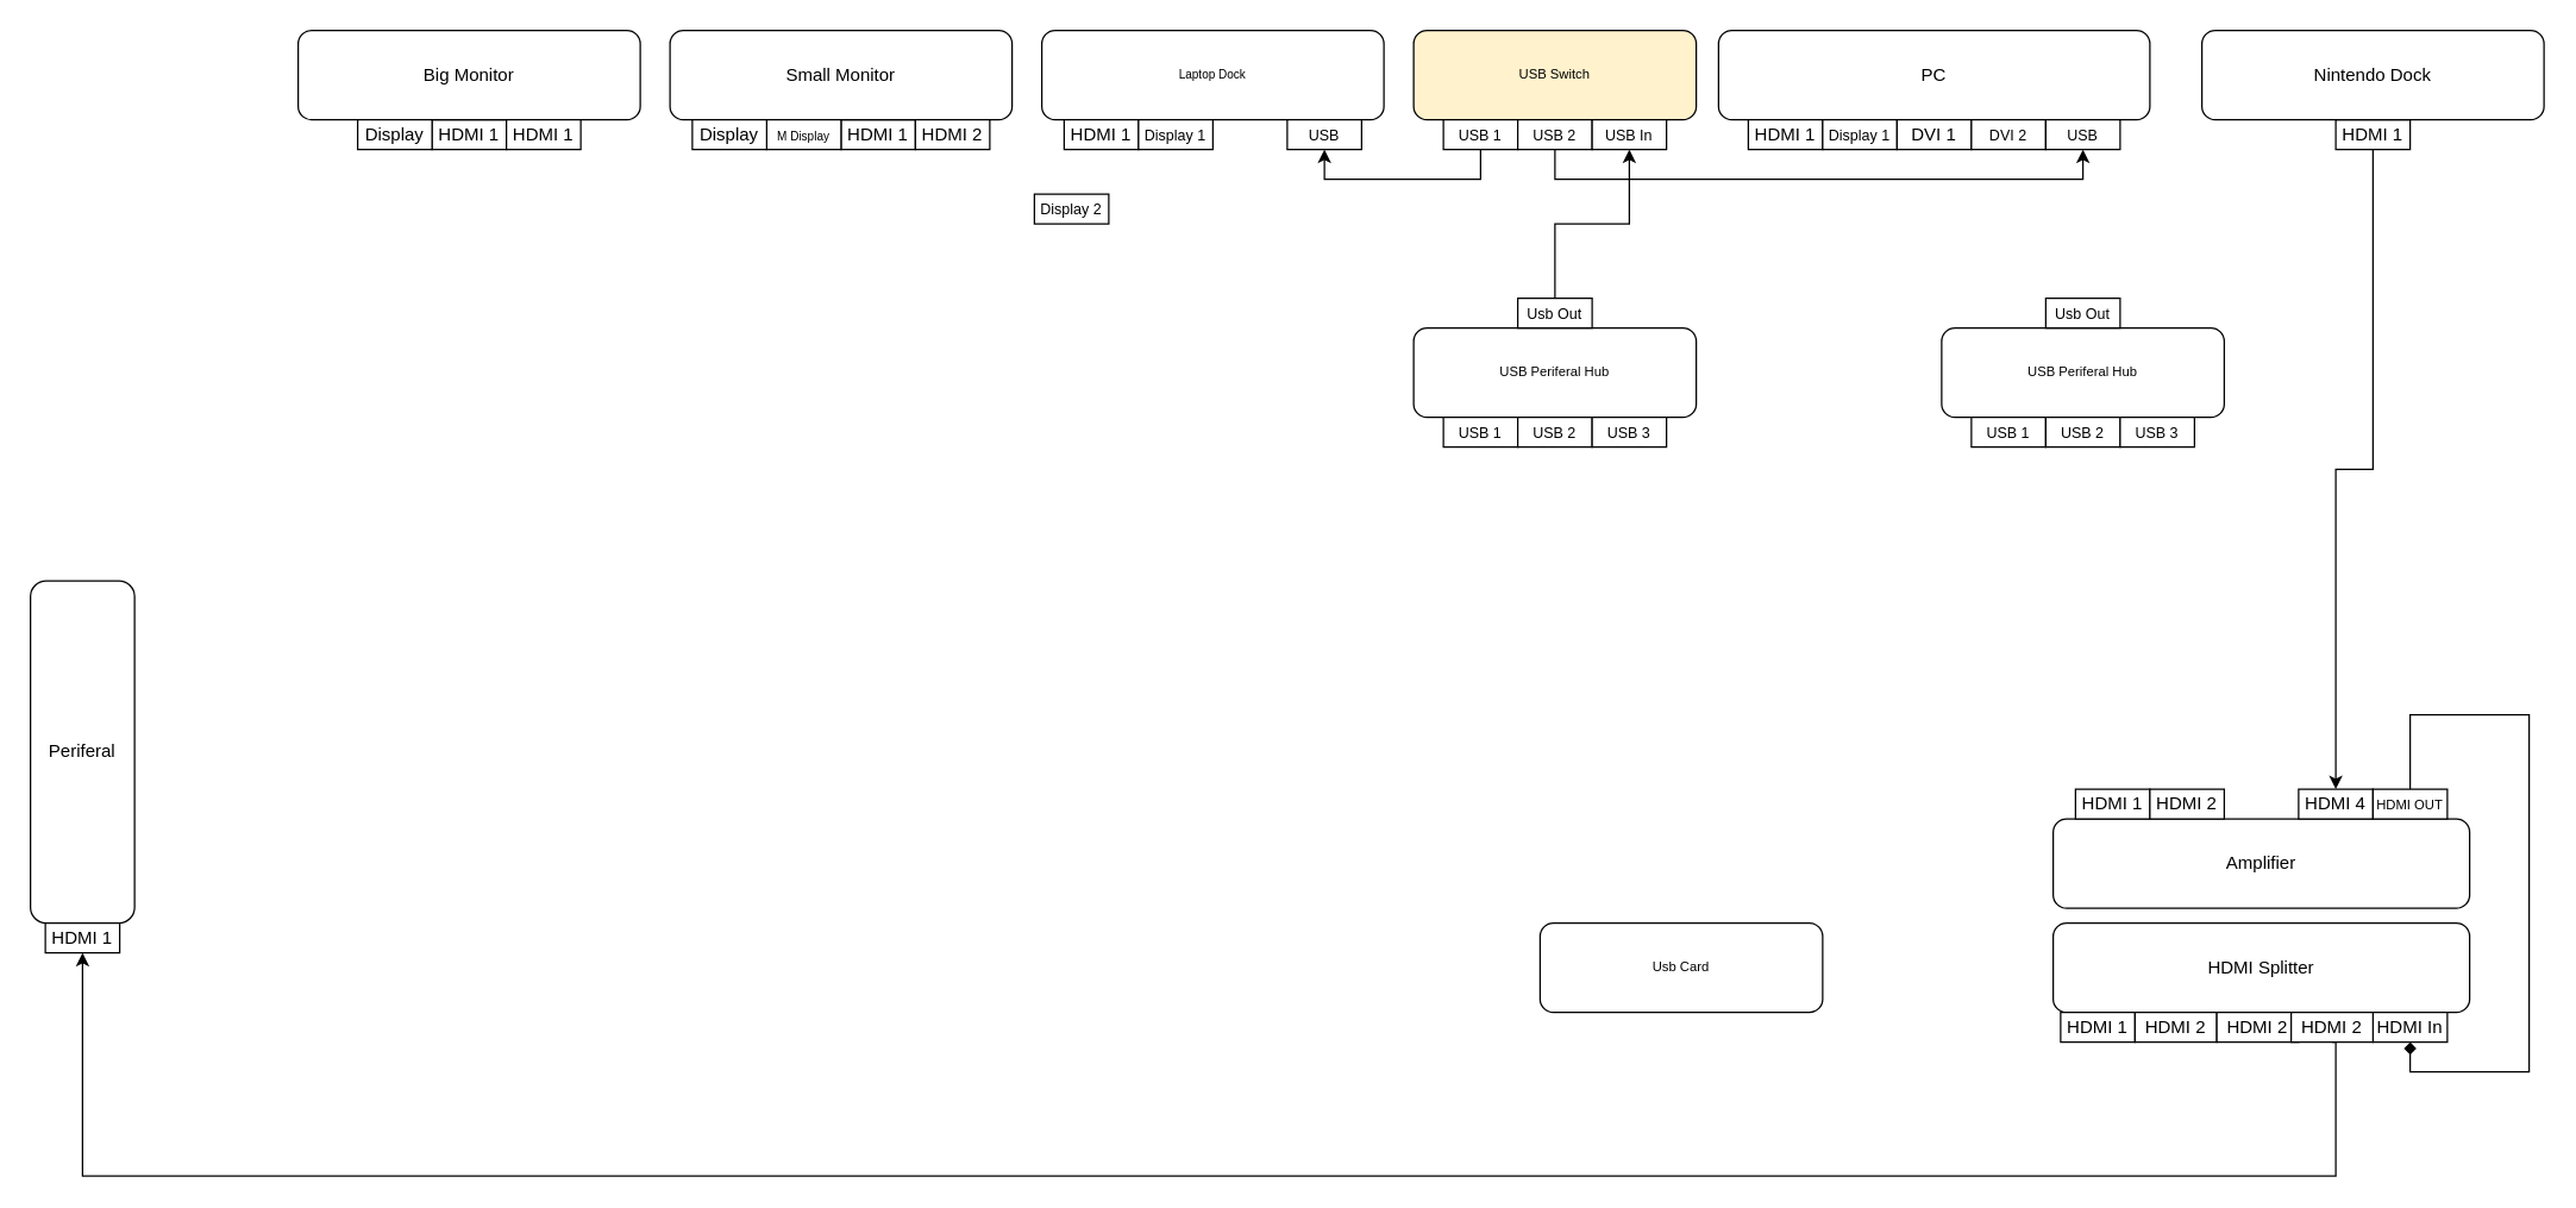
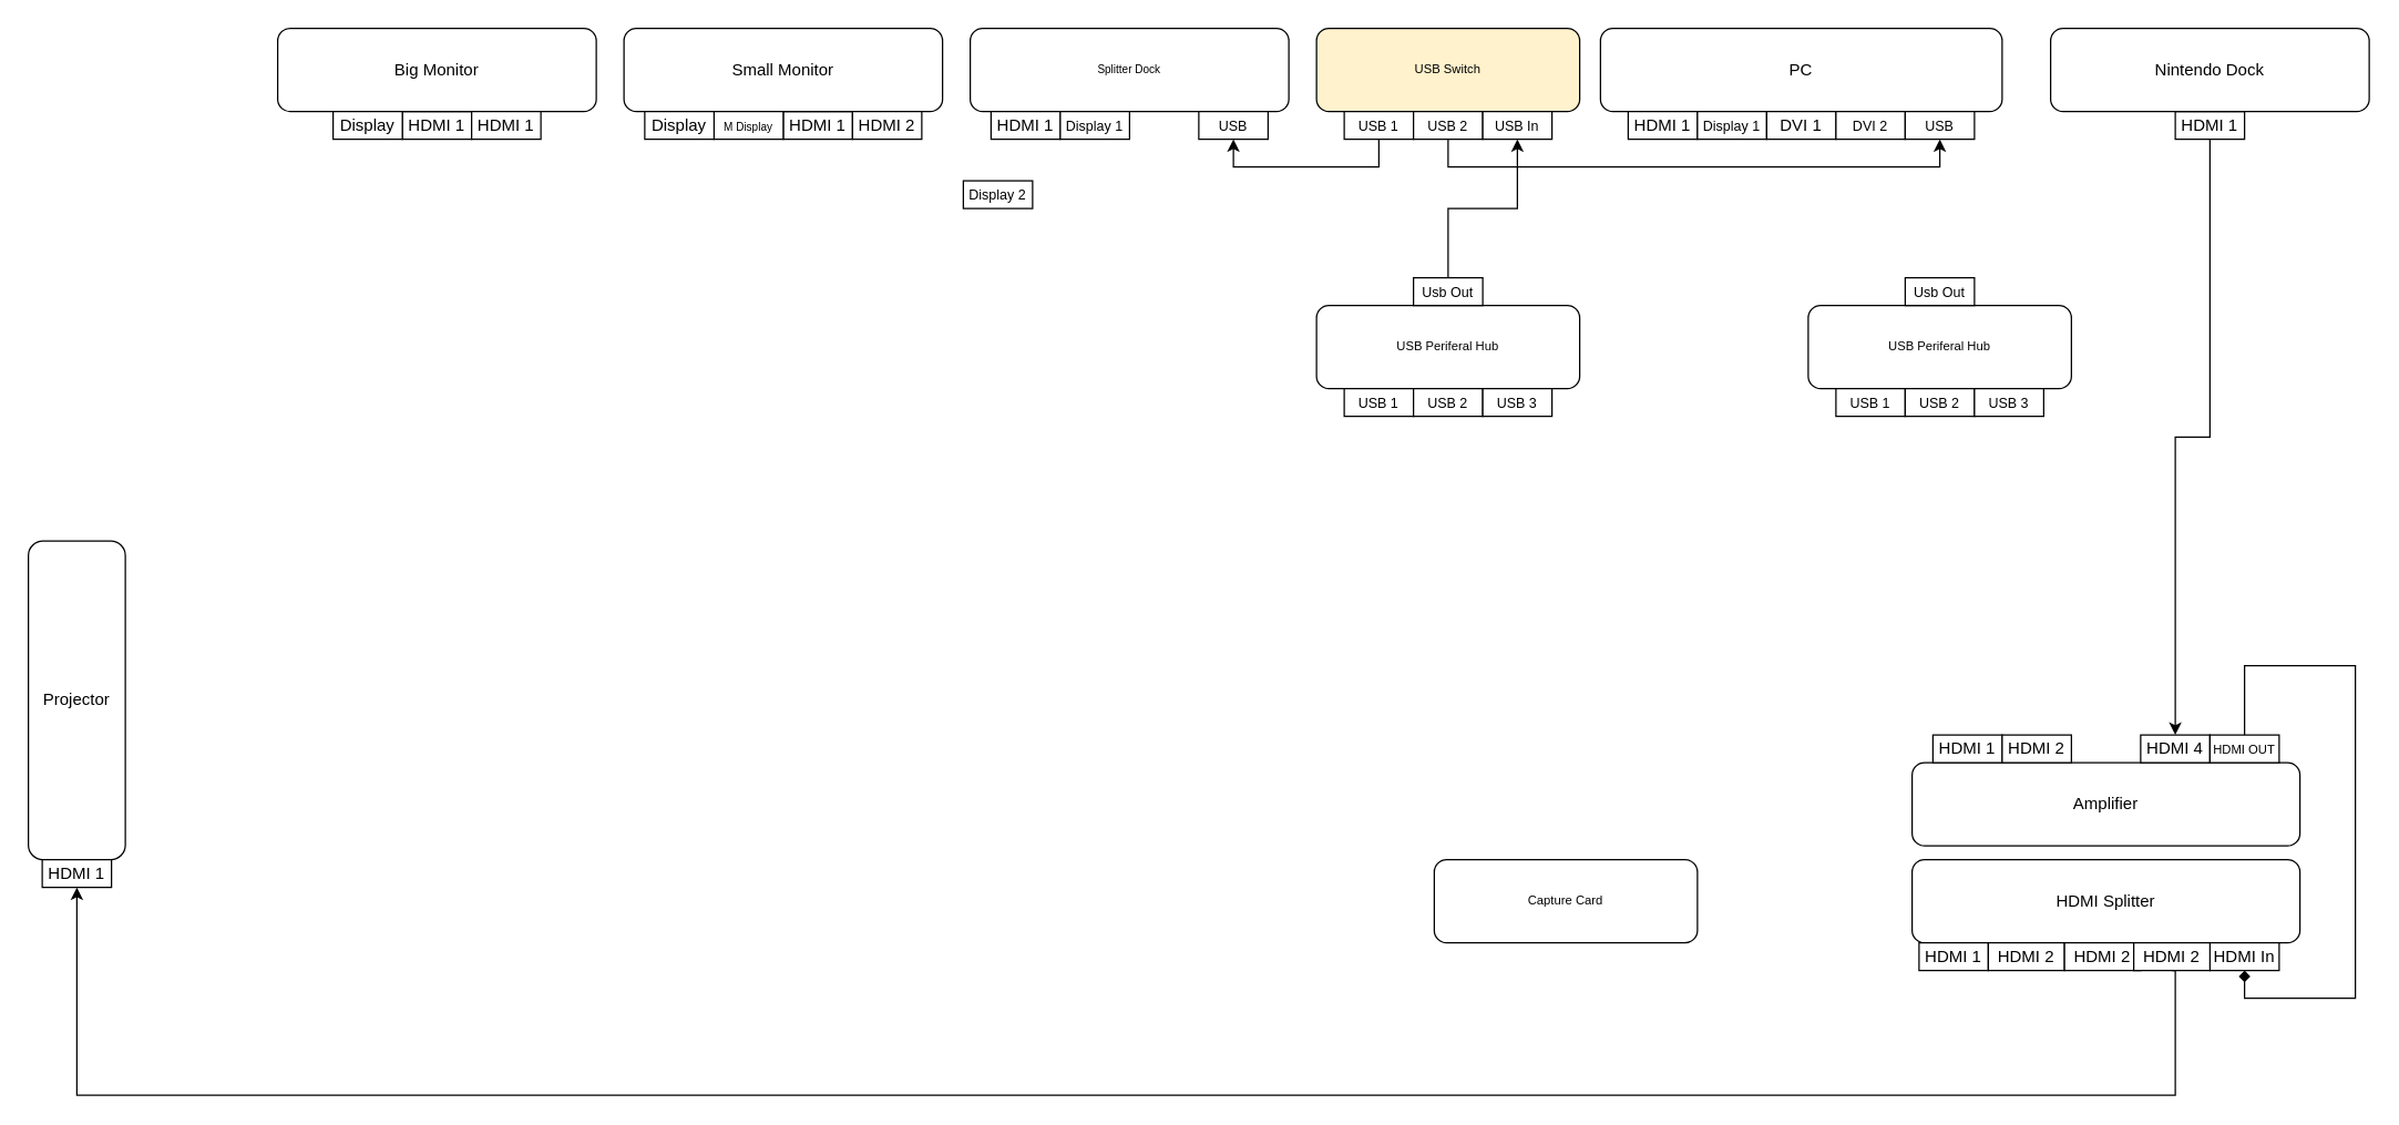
  <mxCell id="0" />
  <mxCell id="1" parent="0" />
  <mxCell id="2" value="HDMI 1" style="rounded=0;whiteSpace=wrap;html=1;" vertex="1" parent="1"><mxGeometry x="290" y="80" width="50" height="20" as="geometry" /></mxCell>
  <mxCell id="3" value="Big Monitor" style="rounded=1;whiteSpace=wrap;html=1;" vertex="1" parent="1"><mxGeometry x="200" y="20" width="230" height="60" as="geometry" /></mxCell>
  <mxCell id="4" value="Display" style="rounded=0;whiteSpace=wrap;html=1;" vertex="1" parent="1"><mxGeometry x="240" y="80" width="50" height="20" as="geometry" /></mxCell>
  <mxCell id="5" value="HDMI 1" style="rounded=0;whiteSpace=wrap;html=1;" vertex="1" parent="1"><mxGeometry x="340" y="80" width="50" height="20" as="geometry" /></mxCell>
  <mxCell id="6" value="HDMI 1" style="rounded=0;whiteSpace=wrap;html=1;" vertex="1" parent="1"><mxGeometry x="565" y="80" width="50" height="20" as="geometry" /></mxCell>
  <mxCell id="7" value="Small Monitor" style="rounded=1;whiteSpace=wrap;html=1;" vertex="1" parent="1"><mxGeometry x="450" y="20" width="230" height="60" as="geometry" /></mxCell>
  <mxCell id="8" value="&lt;font style=&quot;font-size: 8px;&quot;&gt;M Display&lt;/font&gt;" style="rounded=0;whiteSpace=wrap;html=1;" vertex="1" parent="1"><mxGeometry x="515" y="80" width="50" height="20" as="geometry" /></mxCell>
  <mxCell id="9" value="HDMI 2" style="rounded=0;whiteSpace=wrap;html=1;" vertex="1" parent="1"><mxGeometry x="615" y="80" width="50" height="20" as="geometry" /></mxCell>
  <mxCell id="10" value="Display" style="rounded=0;whiteSpace=wrap;html=1;" vertex="1" parent="1"><mxGeometry x="465" y="80" width="50" height="20" as="geometry" /></mxCell>
- <mxCell id="11" value="Periferal" style="rounded=1;whiteSpace=wrap;html=1;" vertex="1" parent="1"><mxGeometry y="390" width="70" height="230" as="geometry" x="20" /></mxCell>
- <mxCell id="12" value="Laptop Dock" style="rounded=1;whiteSpace=wrap;html=1;fontSize=8;" vertex="1" parent="1"><mxGeometry x="700" y="20" width="230" height="60" as="geometry" /></mxCell>
+ <mxCell id="11" value="Projector" style="rounded=1;whiteSpace=wrap;html=1;" vertex="1" parent="1"><mxGeometry y="390" width="70" height="230" as="geometry" x="20" /></mxCell>
+ <mxCell id="12" value="Splitter Dock" style="rounded=1;whiteSpace=wrap;html=1;fontSize=8;" vertex="1" parent="1"><mxGeometry x="700" y="20" width="230" height="60" as="geometry" /></mxCell>
  <mxCell id="13" value="&lt;span style=&quot;font-size: 12px;&quot;&gt;PC&lt;/span&gt;" style="rounded=1;whiteSpace=wrap;html=1;fontSize=8;" vertex="1" parent="1"><mxGeometry x="1155" y="20" width="290" height="60" as="geometry" /></mxCell>
  <mxCell id="14" value="&lt;span style=&quot;font-size: 12px;&quot;&gt;Amplifier&lt;/span&gt;" style="rounded=1;whiteSpace=wrap;html=1;fontSize=8;" vertex="1" parent="1"><mxGeometry x="1380" y="550" width="280" height="60" as="geometry" /></mxCell>
  <mxCell id="15" value="HDMI 1" style="rounded=0;whiteSpace=wrap;html=1;" vertex="1" parent="1"><mxGeometry x="715" y="80" width="50" height="20" as="geometry" /></mxCell>
  <mxCell id="16" value="&lt;font style=&quot;font-size: 10px;&quot;&gt;Display 1&lt;/font&gt;" style="rounded=0;whiteSpace=wrap;html=1;" vertex="1" parent="1"><mxGeometry x="765" y="80" width="50" height="20" as="geometry" /></mxCell>
  <mxCell id="17" value="&lt;font style=&quot;font-size: 10px;&quot;&gt;Display 2&lt;/font&gt;" style="rounded=0;whiteSpace=wrap;html=1;" vertex="1" parent="1"><mxGeometry x="695" y="130" width="50" height="20" as="geometry" /></mxCell>
  <mxCell id="18" value="&lt;font style=&quot;font-size: 10px;&quot;&gt;USB&lt;/font&gt;" style="rounded=0;whiteSpace=wrap;html=1;" vertex="1" parent="1"><mxGeometry x="865" y="80" width="50" height="20" as="geometry" /></mxCell>
  <mxCell id="19" value="HDMI 1" style="rounded=0;whiteSpace=wrap;html=1;" vertex="1" parent="1"><mxGeometry x="1175" y="80" width="50" height="20" as="geometry" /></mxCell>
  <mxCell id="20" value="&lt;font style=&quot;font-size: 10px;&quot;&gt;Display 1&lt;/font&gt;" style="rounded=0;whiteSpace=wrap;html=1;" vertex="1" parent="1"><mxGeometry x="1225" y="80" width="50" height="20" as="geometry" /></mxCell>
  <mxCell id="21" value="DVI 1" style="rounded=0;whiteSpace=wrap;html=1;" vertex="1" parent="1"><mxGeometry x="1275" y="80" width="50" height="20" as="geometry" /></mxCell>
  <mxCell id="22" value="&lt;font style=&quot;font-size: 10px;&quot;&gt;DVI 2&lt;/font&gt;" style="rounded=0;whiteSpace=wrap;html=1;" vertex="1" parent="1"><mxGeometry x="1325" y="80" width="50" height="20" as="geometry" /></mxCell>
  <mxCell id="23" value="&lt;font style=&quot;font-size: 10px;&quot;&gt;USB&lt;/font&gt;" style="rounded=0;whiteSpace=wrap;html=1;" vertex="1" parent="1"><mxGeometry x="1375" y="80" width="50" height="20" as="geometry" /></mxCell>
  <mxCell id="24" style="edgeStyle=orthogonalEdgeStyle;rounded=0;orthogonalLoop=1;jettySize=auto;html=1;exitX=0.5;exitY=1;exitDx=0;exitDy=0;entryX=0.5;entryY=0;entryDx=0;entryDy=0;fontSize=9;" edge="1" parent="1" source="25" target="29"><mxGeometry relative="1" as="geometry" /></mxCell>
  <mxCell id="25" value="HDMI 1" style="rounded=0;whiteSpace=wrap;html=1;" vertex="1" parent="1"><mxGeometry x="1570" y="80" width="50" height="20" as="geometry" /></mxCell>
  <mxCell id="26" value="Nintendo Dock" style="rounded=1;whiteSpace=wrap;html=1;" vertex="1" parent="1"><mxGeometry x="1480" y="20" width="230" height="60" as="geometry" /></mxCell>
  <mxCell id="27" value="HDMI 1" style="rounded=0;whiteSpace=wrap;html=1;" vertex="1" parent="1"><mxGeometry x="1395" y="530" width="50" height="20" as="geometry" /></mxCell>
  <mxCell id="28" value="HDMI 2" style="rounded=0;whiteSpace=wrap;html=1;" vertex="1" parent="1"><mxGeometry x="1445" y="530" width="50" height="20" as="geometry" /></mxCell>
  <mxCell id="29" value="HDMI 4" style="rounded=0;whiteSpace=wrap;html=1;" vertex="1" parent="1"><mxGeometry x="1545" y="530" width="50" height="20" as="geometry" /></mxCell>
  <mxCell id="30" style="edgeStyle=orthogonalEdgeStyle;rounded=0;orthogonalLoop=1;jettySize=auto;html=1;exitX=0.5;exitY=0;exitDx=0;exitDy=0;entryX=0.5;entryY=1;entryDx=0;entryDy=0;fontSize=9;endArrow=diamond;" edge="1" parent="1" source="31" target="36"><mxGeometry relative="1" as="geometry"><Array as="points"><mxPoint x="1620" y="480" /><mxPoint x="1700" y="480" /><mxPoint x="1700" y="720" /><mxPoint x="1620" y="720" /></Array></mxGeometry></mxCell>
  <mxCell id="31" value="&lt;font style=&quot;font-size: 9px;&quot;&gt;HDMI OUT&lt;/font&gt;" style="rounded=0;whiteSpace=wrap;html=1;" vertex="1" parent="1"><mxGeometry x="1595" y="530" width="50" height="20" as="geometry" /></mxCell>
  <mxCell id="32" value="&lt;span style=&quot;font-size: 12px;&quot;&gt;HDMI Splitter&lt;/span&gt;" style="rounded=1;whiteSpace=wrap;html=1;fontSize=8;" vertex="1" parent="1"><mxGeometry x="1380" y="620" width="280" height="60" as="geometry" /></mxCell>
  <mxCell id="33" value="HDMI 1" style="rounded=0;whiteSpace=wrap;html=1;" vertex="1" parent="1"><mxGeometry x="1385" y="680" width="50" height="20" as="geometry" /></mxCell>
  <mxCell id="34" style="edgeStyle=orthogonalEdgeStyle;rounded=0;orthogonalLoop=1;jettySize=auto;html=1;fontSize=9;entryX=0.5;entryY=1;entryDx=0;entryDy=0;exitX=0.5;exitY=1;exitDx=0;exitDy=0;" edge="1" parent="1" source="56" target="37"><mxGeometry relative="1" as="geometry"><mxPoint x="240" y="750" as="targetPoint" /><mxPoint x="1570" y="710" as="sourcePoint" /><Array as="points"><mxPoint x="1570" y="700" /><mxPoint x="1570" y="790" /><mxPoint x="55" y="790" /></Array></mxGeometry></mxCell>
  <mxCell id="35" value="HDMI 2" style="rounded=0;whiteSpace=wrap;html=1;" vertex="1" parent="1"><mxGeometry x="1435" y="680" width="55" height="20" as="geometry" /></mxCell>
  <mxCell id="36" value="HDMI In" style="rounded=0;whiteSpace=wrap;html=1;" vertex="1" parent="1"><mxGeometry x="1595" y="680" width="50" height="20" as="geometry" /></mxCell>
  <mxCell id="37" value="HDMI 1" style="rounded=0;whiteSpace=wrap;html=1;" vertex="1" parent="1"><mxGeometry x="30" y="620" width="50" height="20" as="geometry" /></mxCell>
  <mxCell id="38" value="USB Switch" style="rounded=1;whiteSpace=wrap;html=1;fontSize=9;fillColor=#fff2cc;" vertex="1" parent="1"><mxGeometry x="950" y="20" width="190" height="60" as="geometry" /></mxCell>
  <mxCell id="39" style="edgeStyle=orthogonalEdgeStyle;rounded=0;orthogonalLoop=1;jettySize=auto;html=1;exitX=0.5;exitY=1;exitDx=0;exitDy=0;entryX=0.5;entryY=1;entryDx=0;entryDy=0;fontSize=9;" edge="1" parent="1" source="40" target="18"><mxGeometry relative="1" as="geometry" /></mxCell>
  <mxCell id="40" value="&lt;font style=&quot;font-size: 10px;&quot;&gt;USB 1&lt;/font&gt;" style="rounded=0;whiteSpace=wrap;html=1;" vertex="1" parent="1"><mxGeometry x="970" y="80" width="50" height="20" as="geometry" /></mxCell>
  <mxCell id="41" style="edgeStyle=orthogonalEdgeStyle;rounded=0;orthogonalLoop=1;jettySize=auto;html=1;exitX=0.5;exitY=1;exitDx=0;exitDy=0;entryX=0.5;entryY=1;entryDx=0;entryDy=0;fontSize=9;" edge="1" parent="1" source="42" target="23"><mxGeometry relative="1" as="geometry" /></mxCell>
  <mxCell id="42" value="&lt;font style=&quot;font-size: 10px;&quot;&gt;USB 2&lt;/font&gt;" style="rounded=0;whiteSpace=wrap;html=1;" vertex="1" parent="1"><mxGeometry x="1020" y="80" width="50" height="20" as="geometry" /></mxCell>
  <mxCell id="43" value="&lt;font style=&quot;font-size: 10px;&quot;&gt;USB In&lt;/font&gt;" style="rounded=0;whiteSpace=wrap;html=1;" vertex="1" parent="1"><mxGeometry x="1070" y="80" width="50" height="20" as="geometry" /></mxCell>
  <mxCell id="44" value="USB Periferal Hub" style="rounded=1;whiteSpace=wrap;html=1;fontSize=9;" vertex="1" parent="1"><mxGeometry x="950" y="220" width="190" height="60" as="geometry" /></mxCell>
  <mxCell id="45" value="&lt;font style=&quot;font-size: 10px;&quot;&gt;USB 1&lt;/font&gt;" style="rounded=0;whiteSpace=wrap;html=1;" vertex="1" parent="1"><mxGeometry x="970" y="280" width="50" height="20" as="geometry" /></mxCell>
  <mxCell id="46" value="&lt;font style=&quot;font-size: 10px;&quot;&gt;USB 2&lt;/font&gt;" style="rounded=0;whiteSpace=wrap;html=1;" vertex="1" parent="1"><mxGeometry x="1020" y="280" width="50" height="20" as="geometry" /></mxCell>
  <mxCell id="47" style="edgeStyle=orthogonalEdgeStyle;rounded=0;orthogonalLoop=1;jettySize=auto;html=1;exitX=0.5;exitY=0;exitDx=0;exitDy=0;entryX=0.5;entryY=1;entryDx=0;entryDy=0;fontSize=9;" edge="1" parent="1" source="48" target="43"><mxGeometry relative="1" as="geometry" /></mxCell>
  <mxCell id="48" value="&lt;font style=&quot;font-size: 10px;&quot;&gt;Usb Out&lt;/font&gt;" style="rounded=0;whiteSpace=wrap;html=1;" vertex="1" parent="1"><mxGeometry x="1020" y="200" width="50" height="20" as="geometry" /></mxCell>
  <mxCell id="49" value="&lt;font style=&quot;font-size: 10px;&quot;&gt;USB 3&lt;/font&gt;" style="rounded=0;whiteSpace=wrap;html=1;" vertex="1" parent="1"><mxGeometry x="1070" y="280" width="50" height="20" as="geometry" /></mxCell>
  <mxCell id="50" value="USB Periferal Hub" style="rounded=1;whiteSpace=wrap;html=1;fontSize=9;" vertex="1" parent="1"><mxGeometry x="1305" y="220" width="190" height="60" as="geometry" /></mxCell>
  <mxCell id="51" value="&lt;font style=&quot;font-size: 10px;&quot;&gt;USB 1&lt;/font&gt;" style="rounded=0;whiteSpace=wrap;html=1;" vertex="1" parent="1"><mxGeometry x="1325" y="280" width="50" height="20" as="geometry" /></mxCell>
  <mxCell id="52" value="&lt;font style=&quot;font-size: 10px;&quot;&gt;USB 2&lt;/font&gt;" style="rounded=0;whiteSpace=wrap;html=1;" vertex="1" parent="1"><mxGeometry x="1375" y="280" width="50" height="20" as="geometry" /></mxCell>
  <mxCell id="53" value="&lt;font style=&quot;font-size: 10px;&quot;&gt;Usb Out&lt;/font&gt;" style="rounded=0;whiteSpace=wrap;html=1;" vertex="1" parent="1"><mxGeometry x="1375" y="200" width="50" height="20" as="geometry" /></mxCell>
  <mxCell id="54" value="&lt;font style=&quot;font-size: 10px;&quot;&gt;USB 3&lt;/font&gt;" style="rounded=0;whiteSpace=wrap;html=1;" vertex="1" parent="1"><mxGeometry x="1425" y="280" width="50" height="20" as="geometry" /></mxCell>
  <mxCell id="55" value="HDMI 2" style="rounded=0;whiteSpace=wrap;html=1;" vertex="1" parent="1"><mxGeometry x="1490" y="680" width="55" height="20" as="geometry" /></mxCell>
  <mxCell id="56" value="HDMI 2" style="rounded=0;whiteSpace=wrap;html=1;" vertex="1" parent="1"><mxGeometry x="1540" y="680" width="55" height="20" as="geometry" /></mxCell>
- <mxCell id="57" value="Usb Card" style="rounded=1;whiteSpace=wrap;html=1;fontSize=9;" vertex="1" parent="1"><mxGeometry x="1035" y="620" width="190" height="60" as="geometry" /></mxCell>
+ <mxCell id="57" value="Capture Card" style="rounded=1;whiteSpace=wrap;html=1;fontSize=9;" vertex="1" parent="1"><mxGeometry x="1035" y="620" width="190" height="60" as="geometry" /></mxCell>
